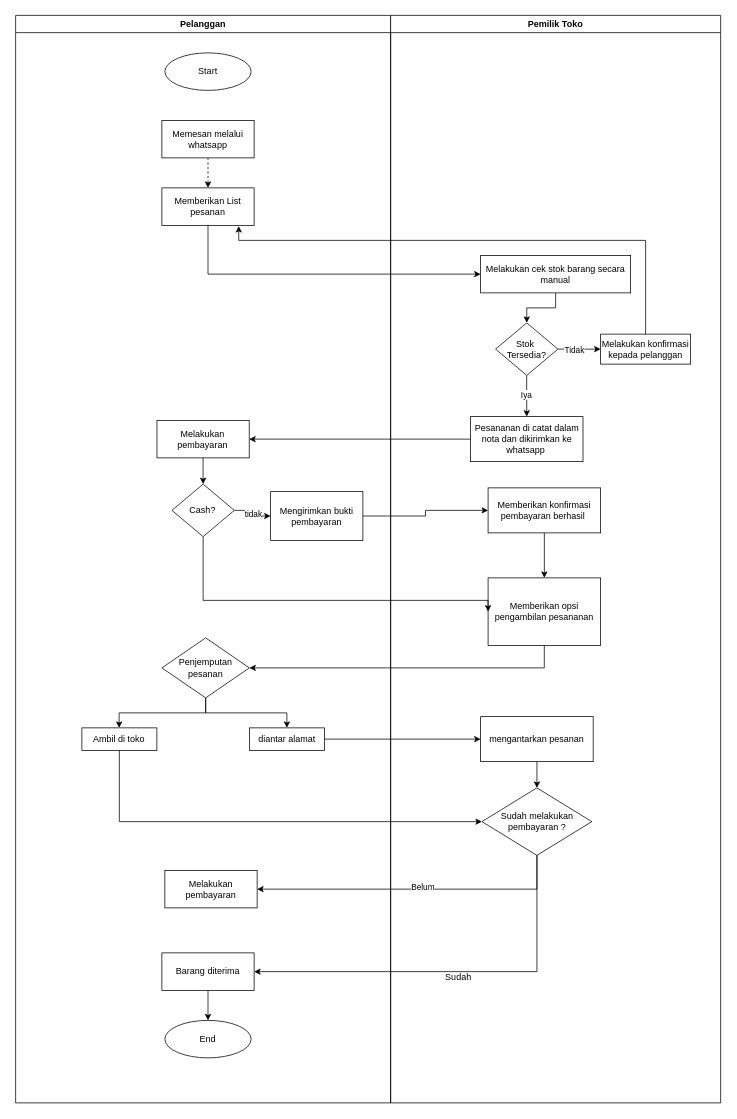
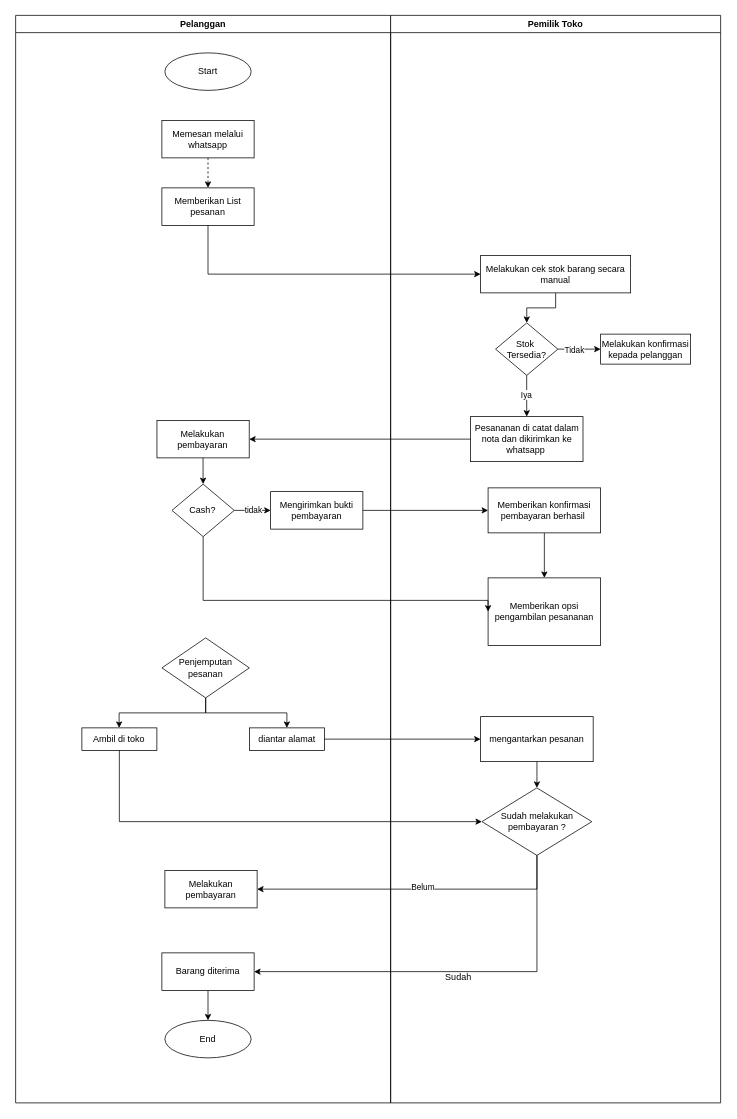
  <mxCell id="0" />
  <mxCell id="1" parent="0" />
  <mxCell id="2" value="Pelanggan" style="swimlane;whiteSpace=wrap;html=1;" parent="1" vertex="1"><mxGeometry x="20" y="20" width="500" height="1450" as="geometry"><mxRectangle x="140" y="520" width="140" height="30" as="alternateBounds" /></mxGeometry></mxCell>
  <mxCell id="3" value="Start" style="ellipse;whiteSpace=wrap;html=1;" parent="2" vertex="1"><mxGeometry x="199" y="50" width="115" height="50" as="geometry" /></mxCell>
  <mxCell id="4" value="Memberikan List pesanan" style="rounded=0;whiteSpace=wrap;html=1;" parent="2" vertex="1"><mxGeometry x="195" y="230" width="123" height="50" as="geometry" /></mxCell>
  <mxCell id="5" style="edgeStyle=orthogonalEdgeStyle;rounded=0;orthogonalLoop=1;jettySize=auto;html=1;" edge="1" parent="2" source="7" target="13"><mxGeometry relative="1" as="geometry" /></mxCell>
  <mxCell id="6" value="tidak" style="edgeLabel;html=1;align=center;verticalAlign=middle;resizable=0;points=[];" vertex="1" connectable="0" parent="5"><mxGeometry x="0.023" y="1" relative="1" as="geometry"><mxPoint as="offset" /></mxGeometry></mxCell>
  <mxCell id="7" value="Cash?" style="rhombus;whiteSpace=wrap;html=1;" parent="2" vertex="1"><mxGeometry x="208.44" y="625" width="83.12" height="70" as="geometry" /></mxCell>
  <mxCell id="8" style="edgeStyle=orthogonalEdgeStyle;rounded=0;orthogonalLoop=1;jettySize=auto;html=1;" parent="2" source="9" target="10" edge="1"><mxGeometry relative="1" as="geometry" /></mxCell>
  <mxCell id="9" value="Barang diterima" style="rounded=0;whiteSpace=wrap;html=1;" parent="2" vertex="1"><mxGeometry x="195" y="1250" width="123" height="50" as="geometry" /></mxCell>
  <mxCell id="10" value="End" style="ellipse;whiteSpace=wrap;html=1;" parent="2" vertex="1"><mxGeometry x="199" y="1340" width="115" height="50" as="geometry" /></mxCell>
  <mxCell id="11" style="edgeStyle=orthogonalEdgeStyle;rounded=0;orthogonalLoop=1;jettySize=auto;html=1;entryX=0.5;entryY=0;entryDx=0;entryDy=0;dashed=1;" edge="1" parent="2" source="12" target="4"><mxGeometry relative="1" as="geometry" /></mxCell>
  <mxCell id="12" value="Memesan melalui whatsapp" style="rounded=0;whiteSpace=wrap;html=1;" parent="2" vertex="1"><mxGeometry x="195" y="140" width="123" height="50" as="geometry" /></mxCell>
- <mxCell id="13" value="Mengirimkan bukti pembayaran" style="rounded=0;whiteSpace=wrap;html=1;" vertex="1" parent="2"><mxGeometry x="340" y="635" width="123" height="65" as="geometry" /></mxCell>
+ <mxCell id="13" value="Mengirimkan bukti pembayaran" style="rounded=0;whiteSpace=wrap;html=1;" vertex="1" parent="2"><mxGeometry x="340" y="635" width="123" height="50" as="geometry" /></mxCell>
  <mxCell id="14" value="Penjemputan pesanan" style="rhombus;whiteSpace=wrap;html=1;" vertex="1" parent="2"><mxGeometry x="195.08" y="830" width="116.59" height="80" as="geometry" /></mxCell>
  <mxCell id="15" value="Ambil di toko" style="rounded=0;whiteSpace=wrap;html=1;" vertex="1" parent="2"><mxGeometry x="88.34" y="950" width="100" height="30" as="geometry" /></mxCell>
  <mxCell id="16" value="diantar alamat" style="rounded=0;whiteSpace=wrap;html=1;" vertex="1" parent="2"><mxGeometry x="311.67" y="950" width="100" height="30" as="geometry" /></mxCell>
  <mxCell id="17" style="edgeStyle=orthogonalEdgeStyle;rounded=0;orthogonalLoop=1;jettySize=auto;html=1;" edge="1" parent="2" source="14" target="15"><mxGeometry relative="1" as="geometry"><Array as="points"><mxPoint x="253" y="930" /><mxPoint x="138" y="930" /></Array></mxGeometry></mxCell>
  <mxCell id="18" style="edgeStyle=orthogonalEdgeStyle;rounded=0;orthogonalLoop=1;jettySize=auto;html=1;entryX=0.5;entryY=0;entryDx=0;entryDy=0;" edge="1" parent="2" source="14" target="16"><mxGeometry relative="1" as="geometry" /></mxCell>
  <mxCell id="19" value="Melakukan pembayaran" style="rounded=0;whiteSpace=wrap;html=1;" vertex="1" parent="2"><mxGeometry x="199" y="1140" width="123" height="50" as="geometry" /></mxCell>
  <mxCell id="20" value="Pemilik Toko" style="swimlane;whiteSpace=wrap;html=1;" parent="1" vertex="1"><mxGeometry x="520" y="20" width="440" height="1450" as="geometry"><mxRectangle x="140" y="520" width="140" height="30" as="alternateBounds" /></mxGeometry></mxCell>
  <mxCell id="21" value="Melakukan konfirmasi kepada pelanggan" style="rounded=0;whiteSpace=wrap;html=1;" parent="20" vertex="1"><mxGeometry x="280" y="425" width="120" height="40" as="geometry" /></mxCell>
  <mxCell id="22" style="edgeStyle=orthogonalEdgeStyle;rounded=0;orthogonalLoop=1;jettySize=auto;html=1;entryX=0.5;entryY=0;entryDx=0;entryDy=0;" parent="20" source="23" target="28" edge="1"><mxGeometry relative="1" as="geometry" /></mxCell>
  <mxCell id="23" value="Melakukan cek stok barang secara manual" style="rounded=0;whiteSpace=wrap;html=1;" parent="20" vertex="1"><mxGeometry x="120" y="320" width="200" height="50" as="geometry" /></mxCell>
  <mxCell id="24" style="edgeStyle=orthogonalEdgeStyle;rounded=0;orthogonalLoop=1;jettySize=auto;html=1;entryX=0;entryY=0.5;entryDx=0;entryDy=0;" parent="20" source="28" target="21" edge="1"><mxGeometry relative="1" as="geometry" /></mxCell>
  <mxCell id="25" value="Tidak" style="edgeLabel;html=1;align=center;verticalAlign=middle;resizable=0;points=[];" parent="24" vertex="1" connectable="0"><mxGeometry x="-0.275" y="-1" relative="1" as="geometry"><mxPoint as="offset" /></mxGeometry></mxCell>
  <mxCell id="26" style="edgeStyle=orthogonalEdgeStyle;rounded=0;orthogonalLoop=1;jettySize=auto;html=1;" parent="20" source="28" target="31" edge="1"><mxGeometry relative="1" as="geometry" /></mxCell>
  <mxCell id="27" value="Iya" style="edgeLabel;html=1;align=center;verticalAlign=middle;resizable=0;points=[];" parent="26" vertex="1" connectable="0"><mxGeometry x="-0.061" y="-1" relative="1" as="geometry"><mxPoint as="offset" /></mxGeometry></mxCell>
  <mxCell id="28" value="Stok&amp;nbsp;&lt;div&gt;Tersedia?&lt;/div&gt;" style="rhombus;whiteSpace=wrap;html=1;" parent="20" vertex="1"><mxGeometry x="139.94" y="410" width="83.12" height="70" as="geometry" /></mxCell>
  <mxCell id="29" style="edgeStyle=orthogonalEdgeStyle;rounded=0;orthogonalLoop=1;jettySize=auto;html=1;" edge="1" parent="20" source="30" target="34"><mxGeometry relative="1" as="geometry" /></mxCell>
  <mxCell id="30" value="Memberikan konfirmasi pembayaran berhasil&amp;nbsp;" style="rounded=0;whiteSpace=wrap;html=1;" parent="20" vertex="1"><mxGeometry x="129.94" y="630" width="150.06" height="60" as="geometry" /></mxCell>
  <mxCell id="31" value="Pesananan di catat dalam nota dan dikirimkan ke whatsapp&amp;nbsp;" style="rounded=0;whiteSpace=wrap;html=1;" parent="20" vertex="1"><mxGeometry x="106.5" y="535" width="150" height="60" as="geometry" /></mxCell>
  <mxCell id="32" value="Melakukan pembayaran" style="rounded=0;whiteSpace=wrap;html=1;" parent="20" vertex="1"><mxGeometry x="-311.56" y="540" width="123" height="50" as="geometry" /></mxCell>
  <mxCell id="33" style="edgeStyle=orthogonalEdgeStyle;rounded=0;orthogonalLoop=1;jettySize=auto;html=1;entryX=1;entryY=0.5;entryDx=0;entryDy=0;" parent="20" source="31" target="32" edge="1"><mxGeometry relative="1" as="geometry" /></mxCell>
  <mxCell id="34" value="Memberikan opsi pengambilan pesananan" style="rounded=0;whiteSpace=wrap;html=1;" vertex="1" parent="20"><mxGeometry x="129.94" y="750" width="150.06" height="90" as="geometry" /></mxCell>
  <mxCell id="35" style="edgeStyle=orthogonalEdgeStyle;rounded=0;orthogonalLoop=1;jettySize=auto;html=1;entryX=0.5;entryY=0;entryDx=0;entryDy=0;" edge="1" parent="20" source="36" target="37"><mxGeometry relative="1" as="geometry" /></mxCell>
  <mxCell id="36" value="mengantarkan pesanan" style="rounded=0;whiteSpace=wrap;html=1;" vertex="1" parent="20"><mxGeometry x="120" y="935" width="150.06" height="60" as="geometry" /></mxCell>
  <mxCell id="37" value="Sudah melakukan pembayaran ?" style="rhombus;whiteSpace=wrap;html=1;" vertex="1" parent="20"><mxGeometry x="121.76" y="1030" width="146.53" height="90" as="geometry" /></mxCell>
  <mxCell id="38" style="edgeStyle=orthogonalEdgeStyle;rounded=0;orthogonalLoop=1;jettySize=auto;html=1;entryX=0;entryY=0.5;entryDx=0;entryDy=0;" parent="1" source="4" target="23" edge="1"><mxGeometry relative="1" as="geometry"><Array as="points"><mxPoint x="277" y="365" /></Array></mxGeometry></mxCell>
- <mxCell id="39" style="edgeStyle=orthogonalEdgeStyle;rounded=0;orthogonalLoop=1;jettySize=auto;html=1;entryX=0.833;entryY=1.018;entryDx=0;entryDy=0;entryPerimeter=0;" parent="1" source="21" target="4" edge="1"><mxGeometry relative="1" as="geometry"><Array as="points"><mxPoint x="860" y="320" /><mxPoint x="318" y="320" /></Array></mxGeometry></mxCell>
  <mxCell id="40" style="edgeStyle=orthogonalEdgeStyle;rounded=0;orthogonalLoop=1;jettySize=auto;html=1;" parent="1" source="32" target="7" edge="1"><mxGeometry relative="1" as="geometry" /></mxCell>
  <mxCell id="41" style="edgeStyle=orthogonalEdgeStyle;rounded=0;orthogonalLoop=1;jettySize=auto;html=1;entryX=0;entryY=0.5;entryDx=0;entryDy=0;" edge="1" parent="1" source="13" target="30"><mxGeometry relative="1" as="geometry" /></mxCell>
  <mxCell id="42" style="edgeStyle=orthogonalEdgeStyle;rounded=0;orthogonalLoop=1;jettySize=auto;html=1;entryX=0;entryY=0.5;entryDx=0;entryDy=0;" edge="1" parent="1" source="7" target="34"><mxGeometry relative="1" as="geometry"><Array as="points"><mxPoint x="270" y="800" /></Array></mxGeometry></mxCell>
- <mxCell id="43" style="edgeStyle=orthogonalEdgeStyle;rounded=0;orthogonalLoop=1;jettySize=auto;html=1;entryX=1;entryY=0.5;entryDx=0;entryDy=0;" edge="1" parent="1" source="34" target="14"><mxGeometry relative="1" as="geometry"><Array as="points"><mxPoint x="725" y="890" /></Array></mxGeometry></mxCell>
  <mxCell id="44" style="edgeStyle=orthogonalEdgeStyle;rounded=0;orthogonalLoop=1;jettySize=auto;html=1;entryX=0;entryY=0.5;entryDx=0;entryDy=0;" edge="1" parent="1" source="16" target="36"><mxGeometry relative="1" as="geometry" /></mxCell>
  <mxCell id="45" style="edgeStyle=orthogonalEdgeStyle;rounded=0;orthogonalLoop=1;jettySize=auto;html=1;entryX=0;entryY=0.5;entryDx=0;entryDy=0;" edge="1" parent="1" source="15" target="37"><mxGeometry relative="1" as="geometry"><Array as="points"><mxPoint x="158" y="1095" /></Array></mxGeometry></mxCell>
  <mxCell id="46" style="edgeStyle=orthogonalEdgeStyle;rounded=0;orthogonalLoop=1;jettySize=auto;html=1;entryX=1;entryY=0.5;entryDx=0;entryDy=0;" edge="1" parent="1" source="37" target="19"><mxGeometry relative="1" as="geometry"><Array as="points"><mxPoint x="715" y="1185" /></Array></mxGeometry></mxCell>
  <mxCell id="47" value="Belum" style="edgeLabel;html=1;align=center;verticalAlign=middle;resizable=0;points=[];" vertex="1" connectable="0" parent="46"><mxGeometry x="-0.055" y="-3" relative="1" as="geometry"><mxPoint as="offset" /></mxGeometry></mxCell>
  <mxCell id="48" style="edgeStyle=orthogonalEdgeStyle;rounded=0;orthogonalLoop=1;jettySize=auto;html=1;entryX=1;entryY=0.5;entryDx=0;entryDy=0;" edge="1" parent="1" source="37" target="9"><mxGeometry relative="1" as="geometry"><Array as="points"><mxPoint x="715" y="1295" /></Array></mxGeometry></mxCell>
  <mxCell id="49" value="Sudah" style="text;html=1;align=center;verticalAlign=middle;resizable=0;points=[];autosize=1;strokeColor=none;fillColor=none;" vertex="1" parent="1"><mxGeometry x="580" y="1288" width="60" height="30" as="geometry" /></mxCell>
